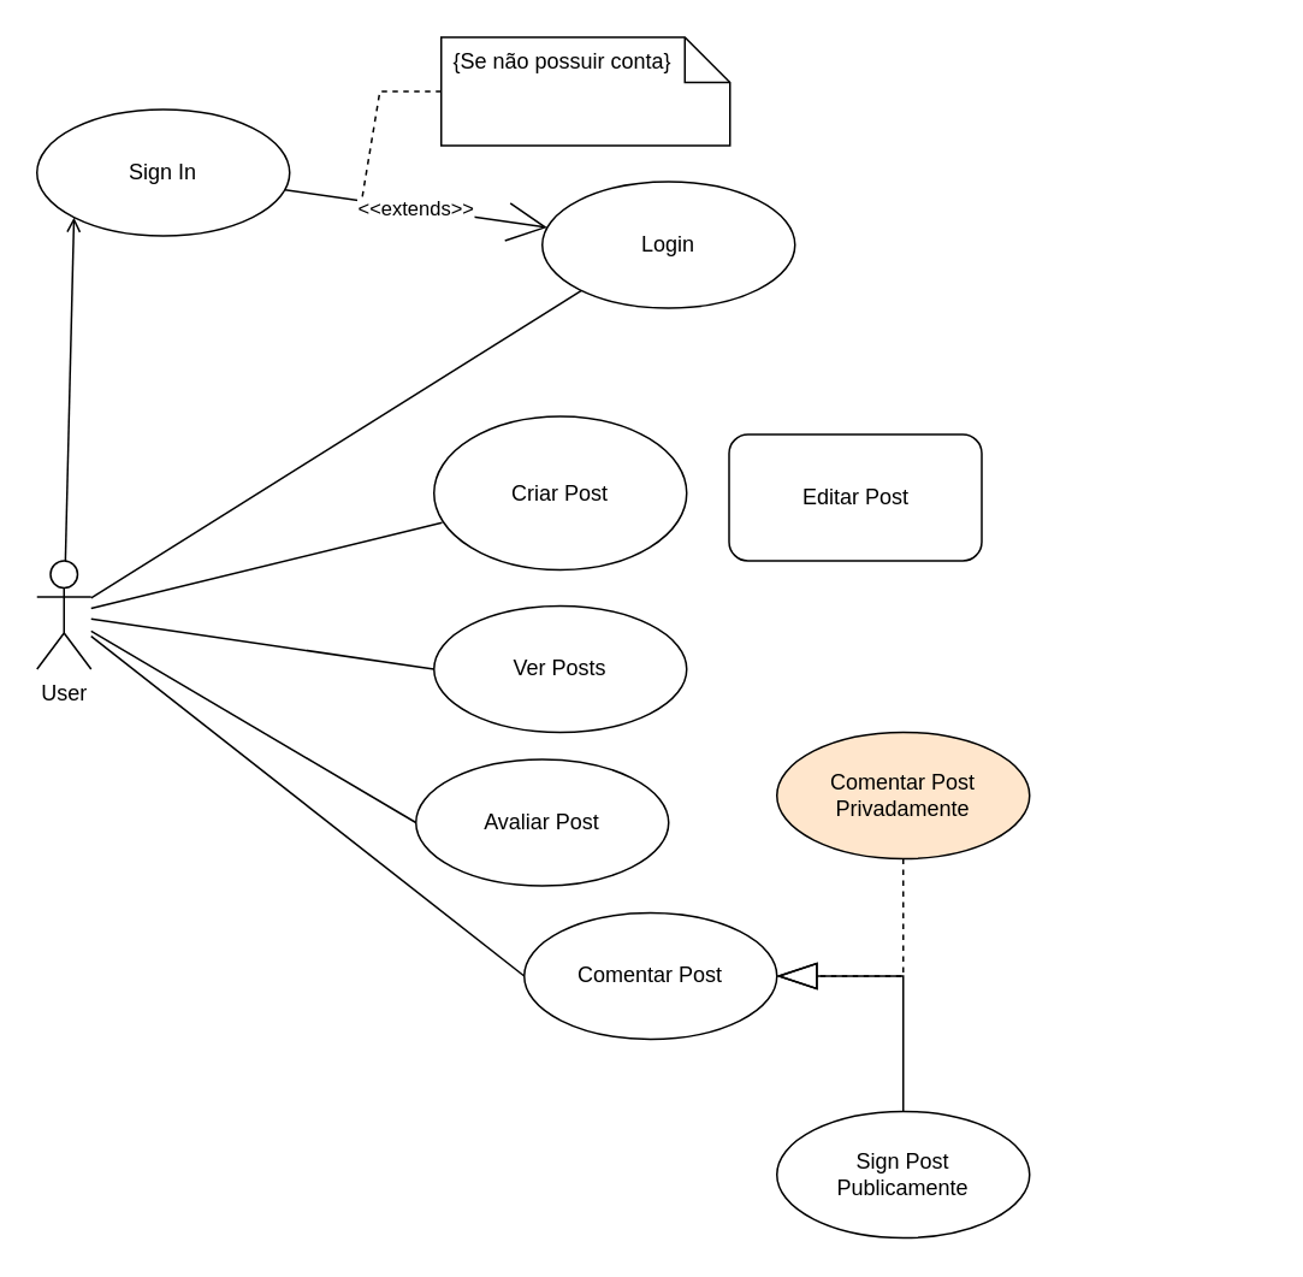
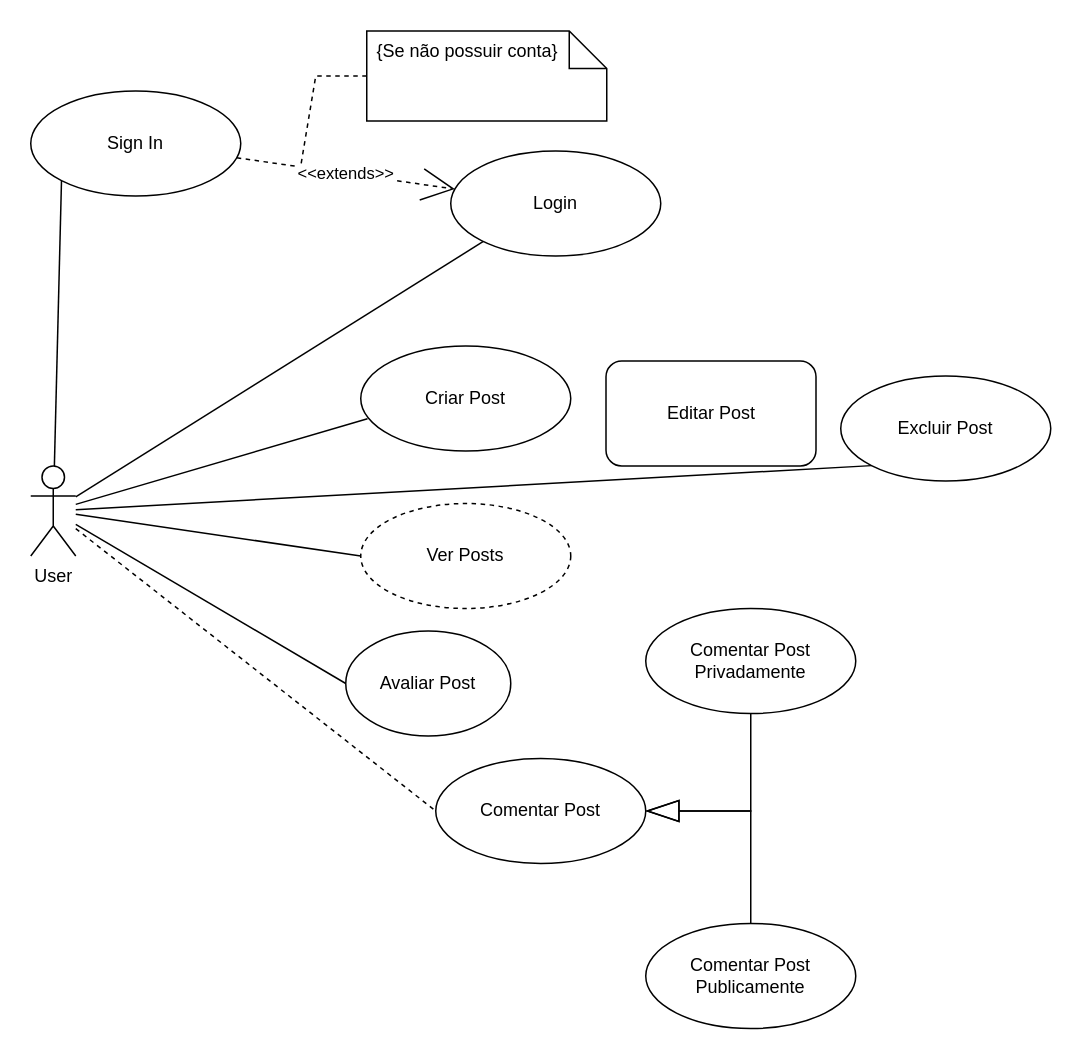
  <mxCell id="0" />
  <mxCell id="1" parent="0" />
- <mxCell id="2" style="edgeStyle=none;html=1;endArrow=open;endFill=0;entryX=0;entryY=1;entryDx=0;entryDy=0;" edge="1" parent="1" source="9" target="11"><mxGeometry relative="1" as="geometry" /></mxCell>
+ <mxCell id="2" style="edgeStyle=none;html=1;endArrow=none;endFill=0;entryX=0;entryY=1;entryDx=0;entryDy=0;" edge="1" parent="1" source="9" target="11"><mxGeometry relative="1" as="geometry" /></mxCell>
  <mxCell id="3" style="edgeStyle=none;html=1;entryX=0.5;entryY=0.429;entryDx=0;entryDy=0;endArrow=none;endFill=0;entryPerimeter=0;" edge="1" parent="1" source="9" target="12"><mxGeometry relative="1" as="geometry" /></mxCell>
  <mxCell id="4" style="edgeStyle=none;rounded=0;html=1;entryX=0.032;entryY=0.693;entryDx=0;entryDy=0;entryPerimeter=0;endArrow=none;endFill=0;" edge="1" parent="1" source="9" target="13"><mxGeometry relative="1" as="geometry" /></mxCell>
+ <mxCell id="5" style="edgeStyle=none;rounded=0;html=1;entryX=0;entryY=1;entryDx=0;entryDy=0;endArrow=none;endFill=0;" edge="1" parent="1" source="9" target="15"><mxGeometry relative="1" as="geometry" /></mxCell>
  <mxCell id="6" style="rounded=0;html=1;entryX=0;entryY=0.5;entryDx=0;entryDy=0;endArrow=none;endFill=0;endSize=20;" edge="1" parent="1" source="9" target="19"><mxGeometry relative="1" as="geometry" /></mxCell>
- <mxCell id="7" style="edgeStyle=none;rounded=0;html=1;entryX=0;entryY=0.5;entryDx=0;entryDy=0;endArrow=none;endFill=0;endSize=20;" edge="1" parent="1" source="9" target="20"><mxGeometry relative="1" as="geometry" /></mxCell>
+ <mxCell id="7" style="edgeStyle=none;rounded=0;html=1;entryX=0;entryY=0.5;entryDx=0;entryDy=0;endArrow=none;endFill=0;endSize=20;dashed=1;" edge="1" parent="1" source="9" target="20"><mxGeometry relative="1" as="geometry" /></mxCell>
  <mxCell id="8" style="edgeStyle=none;rounded=0;html=1;entryX=0;entryY=0.5;entryDx=0;entryDy=0;endArrow=none;endFill=0;endSize=20;" edge="1" parent="1" source="9" target="25"><mxGeometry relative="1" as="geometry" /></mxCell>
  <mxCell id="9" value="User" style="shape=umlActor;verticalLabelPosition=bottom;verticalAlign=top;html=1;" vertex="1" parent="1"><mxGeometry x="20" y="310" width="30" height="60" as="geometry" /></mxCell>
- <mxCell id="10" value="&amp;lt;&amp;lt;extends&amp;gt;&amp;gt;" style="edgeStyle=none;html=1;endArrow=open;endFill=0;dashed=0;endSize=20;" edge="1" parent="1" source="11" target="12"><mxGeometry relative="1" as="geometry" /></mxCell>
+ <mxCell id="10" value="&amp;lt;&amp;lt;extends&amp;gt;&amp;gt;" style="edgeStyle=none;html=1;endArrow=open;endFill=0;dashed=1;endSize=20;" edge="1" parent="1" source="11" target="12"><mxGeometry relative="1" as="geometry" /></mxCell>
  <mxCell id="11" value="Sign In" style="ellipse;whiteSpace=wrap;html=1;" vertex="1" parent="1"><mxGeometry x="20" y="60" width="140" height="70" as="geometry" /></mxCell>
  <mxCell id="12" value="Login" style="ellipse;whiteSpace=wrap;html=1;" vertex="1" parent="1"><mxGeometry x="300" y="100" width="140" height="70" as="geometry" /></mxCell>
- <mxCell id="13" value="Criar Post" style="ellipse;whiteSpace=wrap;html=1;" vertex="1" parent="1"><mxGeometry x="240" y="230" width="140" height="85" as="geometry" /></mxCell>
+ <mxCell id="13" value="Criar Post" style="ellipse;whiteSpace=wrap;html=1;" vertex="1" parent="1"><mxGeometry x="240" y="230" width="140" height="70" as="geometry" /></mxCell>
  <mxCell id="14" value="Editar Post" style="whiteSpace=wrap;html=1;rounded=1;" vertex="1" parent="1"><mxGeometry x="403.5" y="240" width="140" height="70" as="geometry" /></mxCell>
+ <mxCell id="15" value="Excluir Post" style="ellipse;whiteSpace=wrap;html=1;" vertex="1" parent="1"><mxGeometry x="560" y="250" width="140" height="70" as="geometry" /></mxCell>
  <mxCell id="16" style="edgeStyle=none;html=1;dashed=1;endArrow=none;endFill=0;rounded=0;exitX=0;exitY=0.5;exitDx=0;exitDy=0;exitPerimeter=0;" edge="1" parent="1" source="17"><mxGeometry relative="1" as="geometry"><mxPoint x="200" y="110" as="targetPoint" /><Array as="points"><mxPoint x="210" y="50" /></Array></mxGeometry></mxCell>
  <mxCell id="17" value="" style="shape=note2;boundedLbl=1;whiteSpace=wrap;html=1;size=25;verticalAlign=top;align=center;" vertex="1" parent="1"><mxGeometry x="244" y="20" width="160" height="60" as="geometry" /></mxCell>
  <mxCell id="18" value="{Se não possuir conta}" style="resizeWidth=1;part=1;strokeColor=none;fillColor=none;align=left;spacingLeft=5;" vertex="1" parent="17"><mxGeometry width="160" height="25" relative="1" as="geometry" /></mxCell>
- <mxCell id="19" value="Avaliar Post" style="ellipse;whiteSpace=wrap;html=1;" vertex="1" parent="1"><mxGeometry x="230" y="420" width="140" height="70" as="geometry" /></mxCell>
+ <mxCell id="19" value="Avaliar Post" style="ellipse;whiteSpace=wrap;html=1;" vertex="1" parent="1"><mxGeometry x="230" y="420" width="110" height="70" as="geometry" /></mxCell>
  <mxCell id="20" value="Comentar Post" style="ellipse;whiteSpace=wrap;html=1;" vertex="1" parent="1"><mxGeometry x="290" y="505" width="140" height="70" as="geometry" /></mxCell>
- <mxCell id="21" style="edgeStyle=orthogonalEdgeStyle;rounded=0;html=1;entryX=1;entryY=0.5;entryDx=0;entryDy=0;endArrow=blockThin;endFill=0;endSize=20;dashed=1;" edge="1" parent="1" source="22" target="20"><mxGeometry relative="1" as="geometry"><mxPoint x="590" y="455" as="targetPoint" /></mxGeometry></mxCell>
- <mxCell id="22" value="Comentar Post&lt;br&gt;Privadamente" style="ellipse;whiteSpace=wrap;html=1;fillColor=#ffe6cc;" vertex="1" parent="1"><mxGeometry x="430" y="405" width="140" height="70" as="geometry" /></mxCell>
+ <mxCell id="21" style="edgeStyle=orthogonalEdgeStyle;rounded=0;html=1;entryX=1;entryY=0.5;entryDx=0;entryDy=0;endArrow=blockThin;endFill=0;endSize=20;" edge="1" parent="1" source="22" target="20"><mxGeometry relative="1" as="geometry"><mxPoint x="590" y="455" as="targetPoint" /></mxGeometry></mxCell>
+ <mxCell id="22" value="Comentar Post&lt;br&gt;Privadamente" style="ellipse;whiteSpace=wrap;html=1;" vertex="1" parent="1"><mxGeometry x="430" y="405" width="140" height="70" as="geometry" /></mxCell>
  <mxCell id="23" style="edgeStyle=orthogonalEdgeStyle;rounded=0;html=1;endArrow=blockThin;endFill=0;endSize=20;entryX=1;entryY=0.5;entryDx=0;entryDy=0;exitX=0.5;exitY=0;exitDx=0;exitDy=0;" edge="1" parent="1" source="24" target="20"><mxGeometry relative="1" as="geometry"><mxPoint x="440" y="635" as="sourcePoint" /><mxPoint x="590" y="455" as="targetPoint" /></mxGeometry></mxCell>
- <mxCell id="24" value="Sign Post&lt;br&gt;Publicamente" style="ellipse;whiteSpace=wrap;html=1;" vertex="1" parent="1"><mxGeometry x="430" y="615" width="140" height="70" as="geometry" /></mxCell>
- <mxCell id="25" value="Ver Posts" style="ellipse;whiteSpace=wrap;html=1;" vertex="1" parent="1"><mxGeometry x="240" y="335" width="140" height="70" as="geometry" /></mxCell>
+ <mxCell id="24" value="Comentar Post&lt;br&gt;Publicamente" style="ellipse;whiteSpace=wrap;html=1;" vertex="1" parent="1"><mxGeometry x="430" y="615" width="140" height="70" as="geometry" /></mxCell>
+ <mxCell id="25" value="Ver Posts" style="ellipse;whiteSpace=wrap;html=1;dashed=1;" vertex="1" parent="1"><mxGeometry x="240" y="335" width="140" height="70" as="geometry" /></mxCell>
